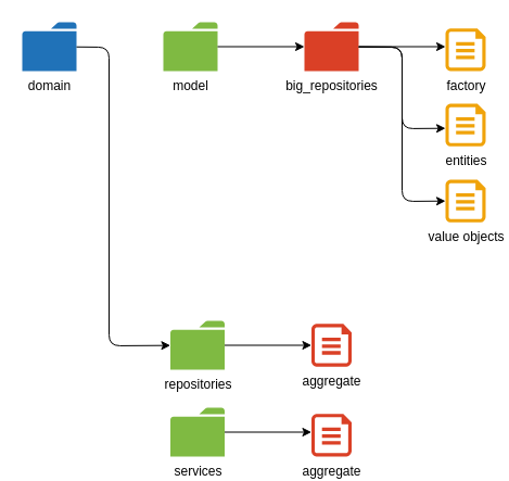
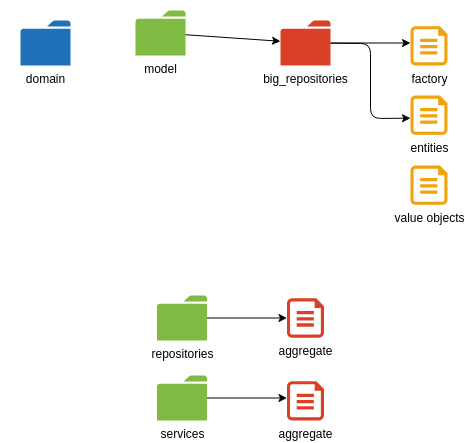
  <mxCell id="0" />
  <mxCell id="1" parent="0" />
- <mxCell id="2" value="model" style="pointerEvents=1;shadow=0;dashed=0;html=1;strokeColor=none;labelPosition=center;verticalLabelPosition=bottom;verticalAlign=top;outlineConnect=0;align=center;shape=mxgraph.office.concepts.folder;fillColor=#7FBA42;" vertex="1" parent="1"><mxGeometry x="150" y="20" width="50" height="45" as="geometry" /></mxCell>
+ <mxCell id="2" value="model" style="pointerEvents=1;shadow=0;dashed=0;html=1;strokeColor=none;labelPosition=center;verticalLabelPosition=bottom;verticalAlign=top;outlineConnect=0;align=center;shape=mxgraph.office.concepts.folder;fillColor=#7FBA42;" vertex="1" parent="1"><mxGeometry x="135" y="10" width="50" height="45" as="geometry" /></mxCell>
  <mxCell id="3" value="domain" style="pointerEvents=1;shadow=0;dashed=0;html=1;strokeColor=none;labelPosition=center;verticalLabelPosition=bottom;verticalAlign=top;outlineConnect=0;align=center;shape=mxgraph.office.concepts.folder;fillColor=#2072B8;" vertex="1" parent="1"><mxGeometry x="20" y="20" width="50" height="45" as="geometry" /></mxCell>
  <mxCell id="4" value="services" style="pointerEvents=1;shadow=0;dashed=0;html=1;strokeColor=none;labelPosition=center;verticalLabelPosition=bottom;verticalAlign=top;outlineConnect=0;align=center;shape=mxgraph.office.concepts.folder;fillColor=#7FBA42;" vertex="1" parent="1"><mxGeometry x="156.5" y="375" width="50" height="45" as="geometry" /></mxCell>
  <mxCell id="5" value="repositories" style="pointerEvents=1;shadow=0;dashed=0;html=1;strokeColor=none;labelPosition=center;verticalLabelPosition=bottom;verticalAlign=top;outlineConnect=0;align=center;shape=mxgraph.office.concepts.folder;fillColor=#7FBA42;" vertex="1" parent="1"><mxGeometry x="156.5" y="295" width="50" height="45" as="geometry" /></mxCell>
  <mxCell id="6" value="big_repositories" style="pointerEvents=1;shadow=0;dashed=0;html=1;strokeColor=none;labelPosition=center;verticalLabelPosition=bottom;verticalAlign=top;outlineConnect=0;align=center;shape=mxgraph.office.concepts.folder;fillColor=#DA4026;" vertex="1" parent="1"><mxGeometry x="280" y="20" width="50" height="45" as="geometry" /></mxCell>
  <mxCell id="7" value="" style="endArrow=classic;html=1;" edge="1" parent="1" source="2" target="6"><mxGeometry width="50" height="50" relative="1" as="geometry"><mxPoint x="210" y="52.5" as="sourcePoint" /><mxPoint x="290" y="52.5" as="targetPoint" /></mxGeometry></mxCell>
  <mxCell id="8" value="" style="endArrow=classic;html=1;" edge="1" parent="1" source="6"><mxGeometry width="50" height="50" relative="1" as="geometry"><mxPoint x="210" y="52.5" as="sourcePoint" /><mxPoint x="410" y="42.5" as="targetPoint" /></mxGeometry></mxCell>
  <mxCell id="9" value="" style="endArrow=classic;html=1;" edge="1" parent="1" source="6"><mxGeometry width="50" height="50" relative="1" as="geometry"><mxPoint x="340" y="52.5" as="sourcePoint" /><mxPoint x="410" y="117.692" as="targetPoint" /><Array as="points"><mxPoint x="370" y="43" /><mxPoint x="370" y="118" /></Array></mxGeometry></mxCell>
- <mxCell id="10" value="" style="endArrow=classic;html=1;entryX=0;entryY=0.5;entryDx=0;entryDy=0;entryPerimeter=0;" edge="1" parent="1" source="6" target="16"><mxGeometry width="50" height="50" relative="1" as="geometry"><mxPoint x="350" y="62.5" as="sourcePoint" /><mxPoint x="410" y="192.692" as="targetPoint" /><Array as="points"><mxPoint x="370" y="43" /><mxPoint x="370" y="185" /></Array></mxGeometry></mxCell>
- <mxCell id="11" value="" style="endArrow=classic;html=1;" edge="1" parent="1" source="3" target="5"><mxGeometry width="50" height="50" relative="1" as="geometry"><mxPoint x="80" y="52.5" as="sourcePoint" /><mxPoint x="160" y="52.5" as="targetPoint" /><Array as="points"><mxPoint x="100" y="43" /><mxPoint x="100" y="318" /></Array></mxGeometry></mxCell>
  <mxCell id="12" value="" style="endArrow=classic;html=1;" edge="1" parent="1" source="5"><mxGeometry width="50" height="50" relative="1" as="geometry"><mxPoint x="210.5" y="225" as="sourcePoint" /><mxPoint x="286.5" y="317.5" as="targetPoint" /></mxGeometry></mxCell>
  <mxCell id="13" value="" style="endArrow=classic;html=1;" edge="1" parent="1" source="4"><mxGeometry width="50" height="50" relative="1" as="geometry"><mxPoint x="210.5" y="365" as="sourcePoint" /><mxPoint x="286.5" y="397.5" as="targetPoint" /></mxGeometry></mxCell>
  <mxCell id="14" value="factory" style="aspect=fixed;pointerEvents=1;shadow=0;dashed=0;html=1;labelPosition=center;verticalLabelPosition=bottom;verticalAlign=top;align=center;fillColor=#f0a30a;shape=mxgraph.azure.file;fontColor=#000000;strokeColor=none;" vertex="1" parent="1"><mxGeometry x="410" y="25.64" width="37" height="39.36" as="geometry" /></mxCell>
  <mxCell id="15" value="entities" style="aspect=fixed;pointerEvents=1;shadow=0;dashed=0;html=1;labelPosition=center;verticalLabelPosition=bottom;verticalAlign=top;align=center;fillColor=#f0a30a;shape=mxgraph.azure.file;fontColor=#000000;strokeColor=none;" vertex="1" parent="1"><mxGeometry x="410" y="95" width="37" height="39.36" as="geometry" /></mxCell>
  <mxCell id="16" value="value objects" style="aspect=fixed;pointerEvents=1;shadow=0;dashed=0;html=1;labelPosition=center;verticalLabelPosition=bottom;verticalAlign=top;align=center;fillColor=#f0a30a;shape=mxgraph.azure.file;fontColor=#000000;strokeColor=none;" vertex="1" parent="1"><mxGeometry x="410" y="165" width="37" height="39.36" as="geometry" /></mxCell>
  <mxCell id="17" value="&lt;font color=&quot;#000000&quot;&gt;aggregate&lt;/font&gt;" style="aspect=fixed;pointerEvents=1;shadow=0;dashed=0;html=1;labelPosition=center;verticalLabelPosition=bottom;verticalAlign=top;align=center;shape=mxgraph.azure.file;fontColor=#ffffff;strokeColor=none;fillColor=#DA4026;" vertex="1" parent="1"><mxGeometry x="286.5" y="297.82" width="37" height="39.36" as="geometry" /></mxCell>
  <mxCell id="18" value="&lt;font color=&quot;#000000&quot;&gt;aggregate&lt;/font&gt;" style="aspect=fixed;pointerEvents=1;shadow=0;dashed=0;html=1;labelPosition=center;verticalLabelPosition=bottom;verticalAlign=top;align=center;shape=mxgraph.azure.file;fontColor=#ffffff;strokeColor=none;fillColor=#DA4026;" vertex="1" parent="1"><mxGeometry x="286.5" y="380.64" width="37" height="39.36" as="geometry" /></mxCell>
